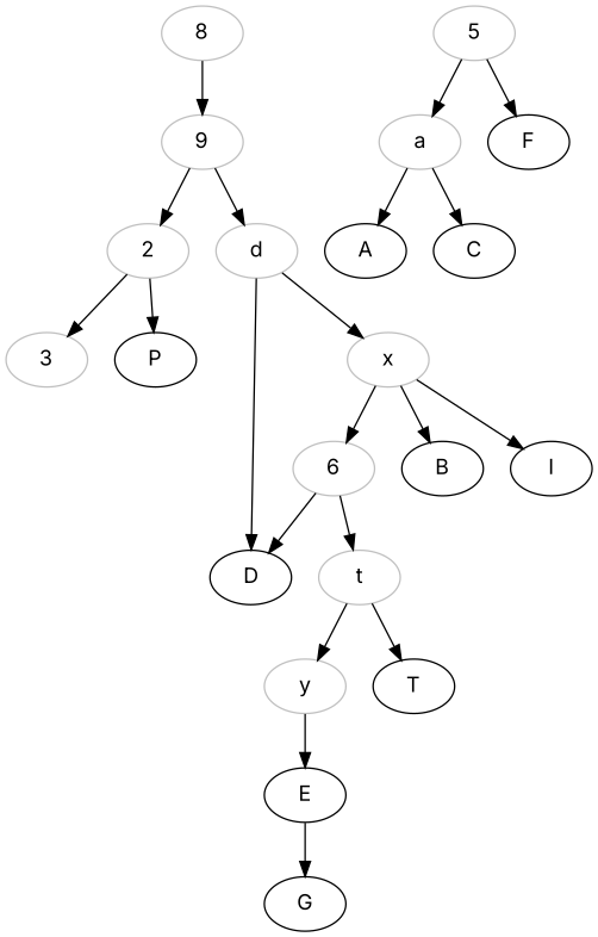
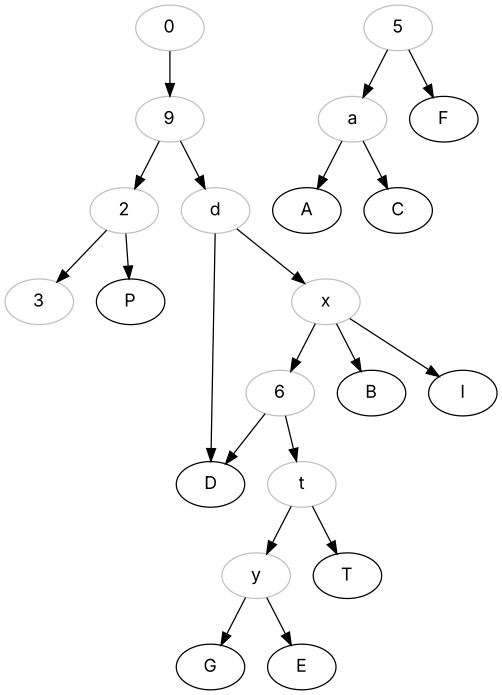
  digraph {
    fontname=Inter
    node [color=grey fontname=Inter]
    edge [fontname=Inter]
-   0 [label=8]
+   0
    n2 [label=9]
    2
    d
    6
    D [color=""]
    t
    3
    P [color=""]
    x
    5
    a
    F [color=""]
    A [color=""]
    C [color=""]
    B [color=""]
    I [color=""]
    y
    T [color=""]
    G [color=""]
    E [color=""]
    0 -> n2
    n2 -> 2
    n2 -> d
    2 -> 3
    2 -> P
    d -> D
    d -> x
    6 -> D
    6 -> t
    t -> y
    t -> T
    x -> 6
    x -> B
    x -> I
    5 -> a
    5 -> F
    a -> A
    a -> C
-   E -> G
+   y -> G
    y -> E
  }
